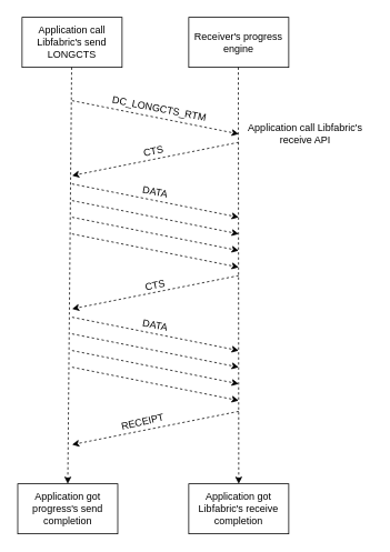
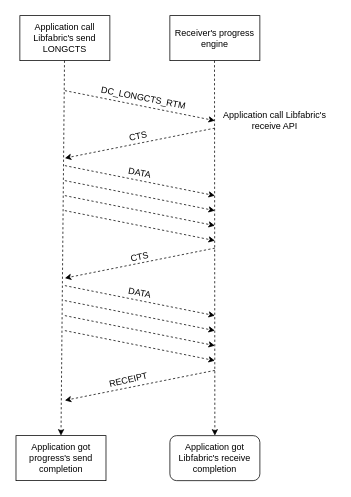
  <mxCell id="0" />
  <mxCell id="1" parent="0" />
  <mxCell id="2" value="Application call Libfabric's send LONGCTS" style="rounded=0;whiteSpace=wrap;html=1;" parent="1" vertex="1"><mxGeometry x="26" y="20" width="120" height="60" as="geometry" /></mxCell>
  <mxCell id="3" value="Receiver's progress engine" style="rounded=0;whiteSpace=wrap;html=1;" parent="1" vertex="1"><mxGeometry x="226" y="20" width="120" height="60" as="geometry" /></mxCell>
  <mxCell id="4" value="" style="endArrow=classic;html=1;dashed=1;entryX=0.5;entryY=0;entryDx=0;entryDy=0;" parent="1" target="7" edge="1"><mxGeometry width="50" height="50" relative="1" as="geometry"><mxPoint x="85.5" y="80" as="sourcePoint" /><mxPoint x="86" y="250" as="targetPoint" /></mxGeometry></mxCell>
  <mxCell id="5" value="" style="endArrow=classic;html=1;dashed=1;" parent="1" target="8" edge="1"><mxGeometry width="50" height="50" relative="1" as="geometry"><mxPoint x="285.5" y="80" as="sourcePoint" /><mxPoint x="286" y="259" as="targetPoint" /></mxGeometry></mxCell>
  <mxCell id="6" value="" style="endArrow=classic;html=1;dashed=1;" parent="1" edge="1"><mxGeometry width="50" height="50" relative="1" as="geometry"><mxPoint x="86" y="120" as="sourcePoint" /><mxPoint x="286" y="160" as="targetPoint" /></mxGeometry></mxCell>
  <mxCell id="7" value="Application got progress's send completion" style="rounded=0;whiteSpace=wrap;html=1;" parent="1" vertex="1"><mxGeometry x="20.82" y="580" width="120" height="60" as="geometry" /></mxCell>
- <mxCell id="8" value="Application got Libfabric's receive completion" style="rounded=0;whiteSpace=wrap;html=1;" parent="1" vertex="1"><mxGeometry x="226" y="580" width="120" height="60" as="geometry" /></mxCell>
+ <mxCell id="8" value="Application got Libfabric's receive completion" style="whiteSpace=wrap;html=1;rounded=1;" parent="1" vertex="1"><mxGeometry x="226" y="580" width="120" height="60" as="geometry" /></mxCell>
  <mxCell id="9" value="DC_LONGCTS_RTM" style="text;html=1;strokeColor=none;fillColor=none;align=center;verticalAlign=middle;whiteSpace=wrap;rounded=0;rotation=11;" parent="1" vertex="1"><mxGeometry x="140.82" y="120" width="100.18" height="20" as="geometry" /></mxCell>
  <mxCell id="10" value="" style="endArrow=classic;html=1;dashed=1;" parent="1" edge="1"><mxGeometry width="50" height="50" relative="1" as="geometry"><mxPoint x="286" y="170" as="sourcePoint" /><mxPoint x="86" y="210" as="targetPoint" /></mxGeometry></mxCell>
  <mxCell id="11" value="CTS" style="text;html=1;strokeColor=none;fillColor=none;align=center;verticalAlign=middle;whiteSpace=wrap;rounded=0;rotation=349;" parent="1" vertex="1"><mxGeometry x="164" y="176" width="40" height="10" as="geometry" /></mxCell>
  <mxCell id="12" value="DATA" style="text;html=1;strokeColor=none;fillColor=none;align=center;verticalAlign=middle;whiteSpace=wrap;rounded=0;rotation=11;" parent="1" vertex="1"><mxGeometry x="131" y="220" width="110" height="20" as="geometry" /></mxCell>
  <mxCell id="13" value="" style="endArrow=classic;html=1;dashed=1;" parent="1" edge="1"><mxGeometry width="50" height="50" relative="1" as="geometry"><mxPoint x="86" y="220" as="sourcePoint" /><mxPoint x="286" y="260" as="targetPoint" /></mxGeometry></mxCell>
  <mxCell id="14" value="" style="endArrow=classic;html=1;dashed=1;" parent="1" edge="1"><mxGeometry width="50" height="50" relative="1" as="geometry"><mxPoint x="86" y="240" as="sourcePoint" /><mxPoint x="286" y="280" as="targetPoint" /></mxGeometry></mxCell>
  <mxCell id="15" value="" style="endArrow=classic;html=1;dashed=1;" parent="1" edge="1"><mxGeometry width="50" height="50" relative="1" as="geometry"><mxPoint x="86" y="260" as="sourcePoint" /><mxPoint x="286" y="300" as="targetPoint" /></mxGeometry></mxCell>
  <mxCell id="16" value="" style="endArrow=classic;html=1;dashed=1;" parent="1" edge="1"><mxGeometry width="50" height="50" relative="1" as="geometry"><mxPoint x="86" y="280" as="sourcePoint" /><mxPoint x="286" y="320" as="targetPoint" /></mxGeometry></mxCell>
  <mxCell id="17" value="Application call Libfabric's receive API" style="text;html=1;strokeColor=none;fillColor=none;align=center;verticalAlign=middle;whiteSpace=wrap;rounded=0;" parent="1" vertex="1"><mxGeometry x="286" y="150" width="160" height="20" as="geometry" /></mxCell>
  <mxCell id="18" value="" style="endArrow=classic;html=1;dashed=1;" parent="1" edge="1"><mxGeometry width="50" height="50" relative="1" as="geometry"><mxPoint x="286" y="330" as="sourcePoint" /><mxPoint x="86" y="370" as="targetPoint" /></mxGeometry></mxCell>
  <mxCell id="19" value="CTS" style="text;html=1;strokeColor=none;fillColor=none;align=center;verticalAlign=middle;whiteSpace=wrap;rounded=0;rotation=349;" parent="1" vertex="1"><mxGeometry x="166" y="337" width="40" height="10" as="geometry" /></mxCell>
  <mxCell id="20" value="DATA" style="text;html=1;strokeColor=none;fillColor=none;align=center;verticalAlign=middle;whiteSpace=wrap;rounded=0;rotation=11;" parent="1" vertex="1"><mxGeometry x="131" y="380" width="110" height="20" as="geometry" /></mxCell>
  <mxCell id="21" value="" style="endArrow=classic;html=1;dashed=1;" parent="1" edge="1"><mxGeometry width="50" height="50" relative="1" as="geometry"><mxPoint x="86" y="380" as="sourcePoint" /><mxPoint x="286" y="420" as="targetPoint" /></mxGeometry></mxCell>
  <mxCell id="22" value="" style="endArrow=classic;html=1;dashed=1;" parent="1" edge="1"><mxGeometry width="50" height="50" relative="1" as="geometry"><mxPoint x="86" y="400" as="sourcePoint" /><mxPoint x="286" y="440" as="targetPoint" /></mxGeometry></mxCell>
  <mxCell id="23" value="" style="endArrow=classic;html=1;dashed=1;" parent="1" edge="1"><mxGeometry width="50" height="50" relative="1" as="geometry"><mxPoint x="86" y="420" as="sourcePoint" /><mxPoint x="286" y="460" as="targetPoint" /></mxGeometry></mxCell>
  <mxCell id="24" value="" style="endArrow=classic;html=1;dashed=1;" parent="1" edge="1"><mxGeometry width="50" height="50" relative="1" as="geometry"><mxPoint x="86" y="440" as="sourcePoint" /><mxPoint x="286" y="480" as="targetPoint" /></mxGeometry></mxCell>
  <mxCell id="25" value="" style="endArrow=classic;html=1;dashed=1;" edge="1" parent="1"><mxGeometry width="50" height="50" relative="1" as="geometry"><mxPoint x="286" y="493" as="sourcePoint" /><mxPoint x="86" y="533" as="targetPoint" /></mxGeometry></mxCell>
  <mxCell id="26" value="RECEIPT" style="text;html=1;strokeColor=none;fillColor=none;align=center;verticalAlign=middle;whiteSpace=wrap;rounded=0;rotation=347;" vertex="1" parent="1"><mxGeometry x="116" y="496" width="110" height="20" as="geometry" /></mxCell>
